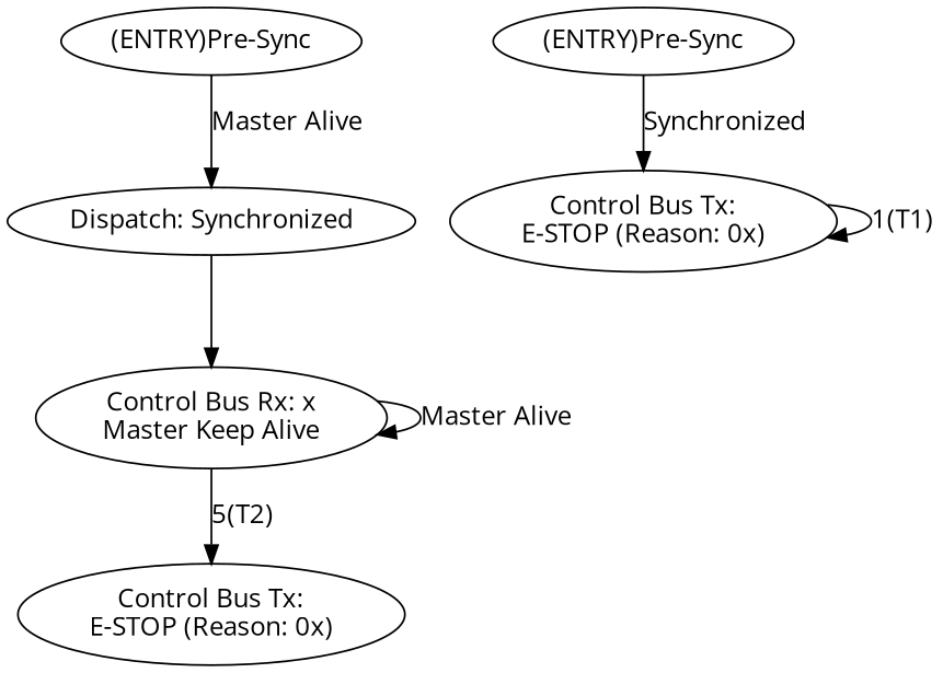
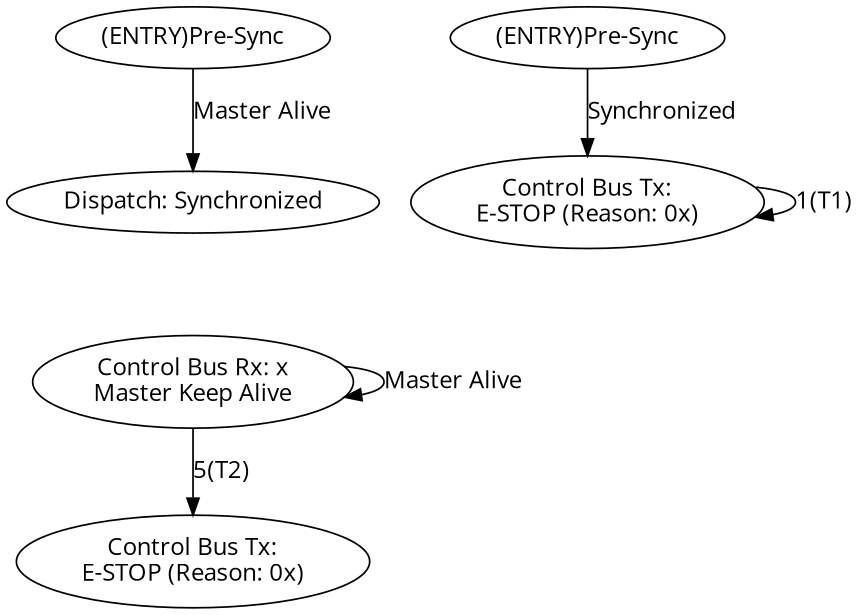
  digraph {
    fontname="Open Sans"
    node [fontname="Open Sans"]
    edge [fontname="Open Sans"]
    n1 [label="(ENTRY)Pre-Sync"]
    n2 [label="Dispatch: Synchronized"]
    n3 [label="Control Bus Rx: x\nMaster Keep Alive"]
    n4 [label="Control Bus Tx:\nE-STOP (Reason: 0x)"]
    n5 [label="(ENTRY)Pre-Sync"]
    n6 [label="Control Bus Tx:\nE-STOP (Reason: 0x)"]
    n1 -> n2 [label="Master Alive"]
-   n2 -> n3 [label=" "]
    n3 -> n3 [label="Master Alive"]
    n3 -> n4 [label="5(T2)"]
    n5 -> n6 [label=Synchronized]
    n6 -> n6 [label="1(T1)"]
  }
